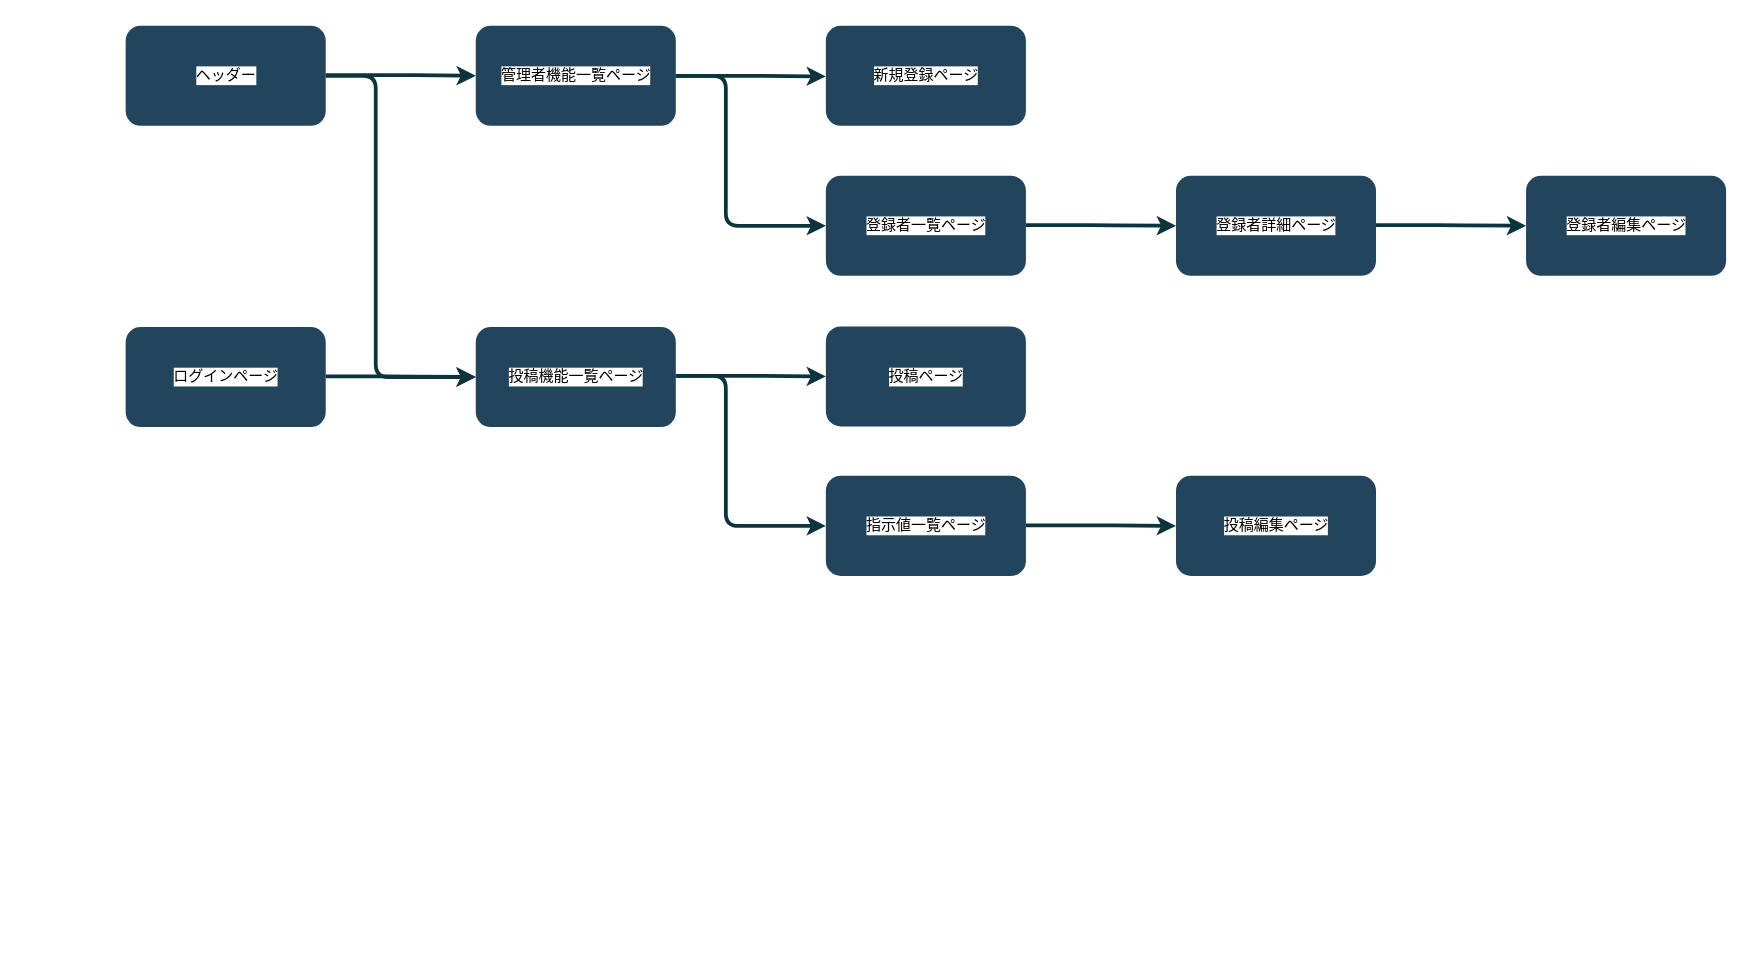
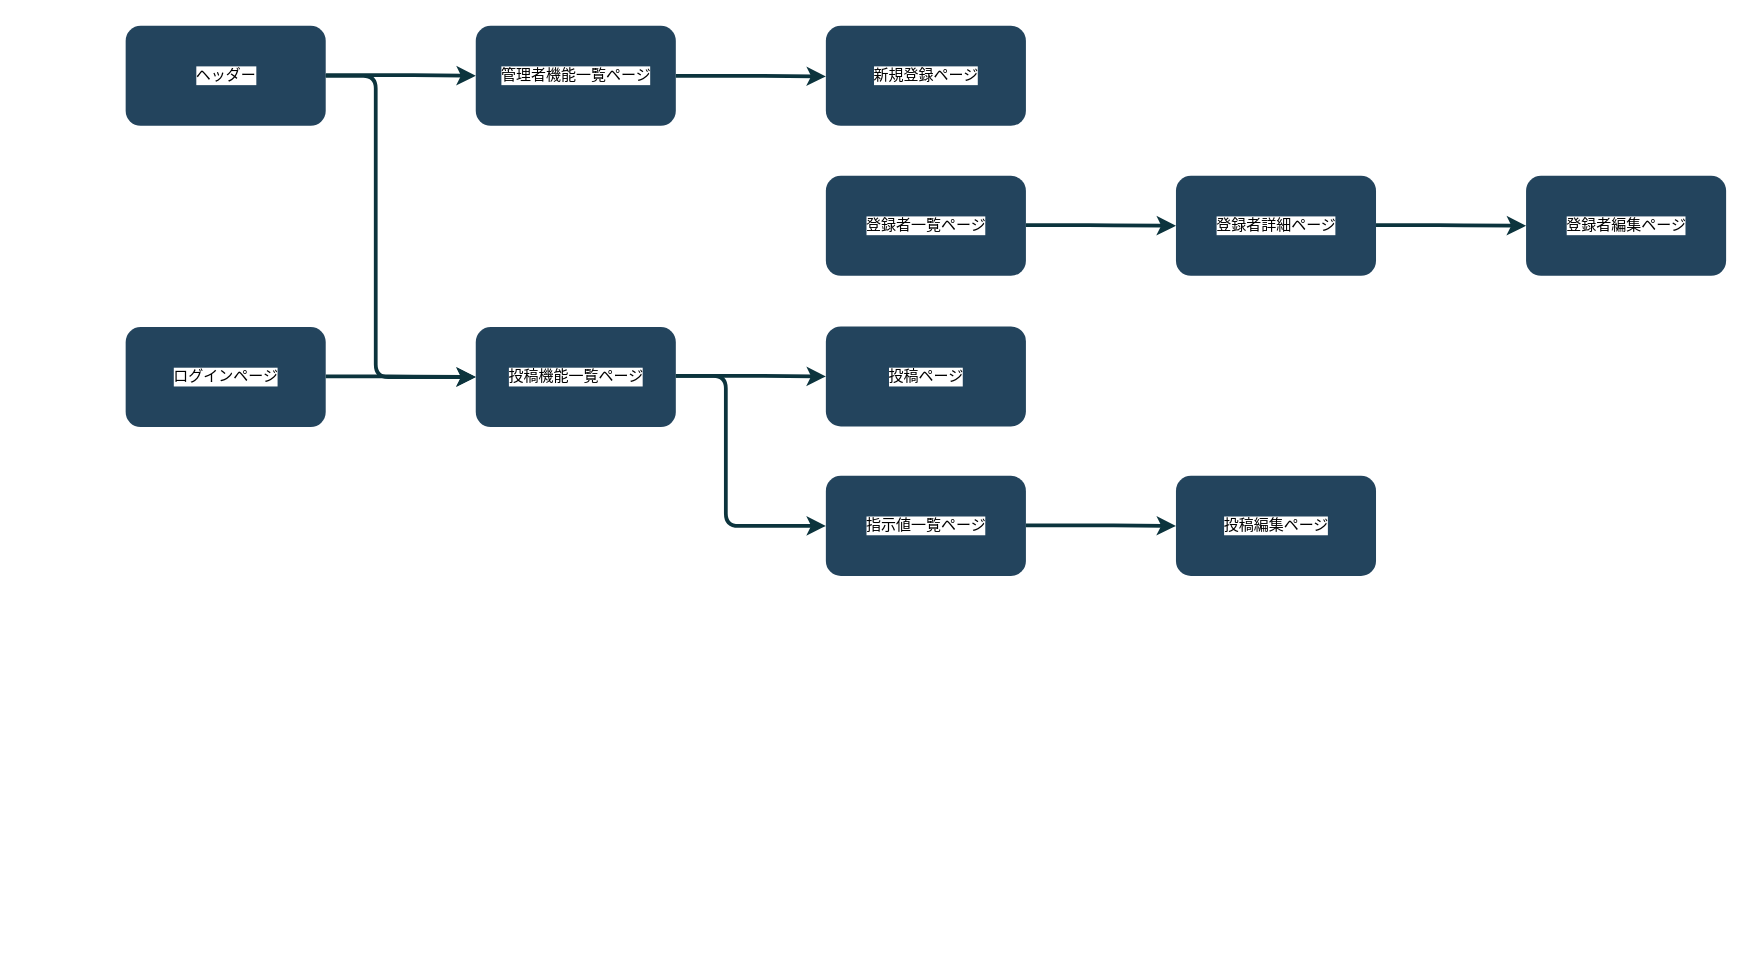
  <mxCell id="0" />
  <mxCell id="1" parent="0" />
  <mxCell id="2" value="ログインページ" style="rounded=1;fillColor=#23445D;strokeColor=none;strokeWidth=2;fontFamily=Helvetica;html=1;gradientColor=none;labelBackgroundColor=#FFFFFF;" parent="1" vertex="1"><mxGeometry x="100" y="261" width="160" height="80" as="geometry" /></mxCell>
- <mxCell id="3" value="" style="edgeStyle=elbowEdgeStyle;elbow=horizontal;strokeWidth=3;strokeColor=#0C343D;fontFamily=Helvetica;html=1;entryX=0;entryY=0.5;entryDx=0;entryDy=0;" parent="1" source="7" target="10" edge="1"><mxGeometry x="-676.451" y="1010" width="131.973" height="100" as="geometry"><mxPoint x="550" y="170" as="sourcePoint" /><mxPoint x="370" y="60" as="targetPoint" /><Array as="points"><mxPoint x="580" y="60" /><mxPoint x="580" y="70" /><mxPoint x="610" y="380" /><mxPoint x="550" y="440" /><mxPoint x="340" y="400" /><mxPoint x="320" y="520" /><mxPoint x="320" y="330" /><mxPoint x="320" y="190" /><mxPoint x="300" y="100" /></Array></mxGeometry></mxCell>
  <mxCell id="4" value="" style="edgeStyle=elbowEdgeStyle;elbow=horizontal;strokeWidth=3;strokeColor=#0C343D;fontFamily=Helvetica;html=1;entryX=0;entryY=0.5;entryDx=0;entryDy=0;" edge="1" parent="1"><mxGeometry x="-240.551" y="820" width="131.973" height="100" as="geometry"><mxPoint x="260.004" y="59.5" as="sourcePoint" /><mxPoint x="380" y="60" as="targetPoint" /><Array as="points" /></mxGeometry></mxCell>
  <mxCell id="5" value="投稿機能一覧ページ" style="rounded=1;fillColor=#23445D;strokeColor=none;strokeWidth=2;fontFamily=Helvetica;html=1;gradientColor=none;labelBackgroundColor=#FFFFFF;" vertex="1" parent="1"><mxGeometry x="380" y="261" width="160" height="80" as="geometry" /></mxCell>
  <mxCell id="6" value="ヘッダー" style="rounded=1;fillColor=#23445D;strokeColor=none;strokeWidth=2;fontFamily=Helvetica;html=1;gradientColor=none;labelBackgroundColor=#FFFFFF;" vertex="1" parent="1"><mxGeometry x="100" y="20" width="160" height="80" as="geometry" /></mxCell>
  <mxCell id="7" value="管理者機能一覧ページ" style="rounded=1;fillColor=#23445D;strokeColor=none;strokeWidth=2;fontFamily=Helvetica;html=1;gradientColor=none;labelBackgroundColor=#FFFFFF;" vertex="1" parent="1"><mxGeometry x="380" y="20" width="160" height="80" as="geometry" /></mxCell>
  <mxCell id="8" value="" style="edgeStyle=elbowEdgeStyle;elbow=horizontal;strokeWidth=3;strokeColor=#0C343D;fontFamily=Helvetica;html=1;entryX=0;entryY=0.5;entryDx=0;entryDy=0;" edge="1" parent="1"><mxGeometry x="-240.551" y="1061" width="131.973" height="100" as="geometry"><mxPoint x="260.004" y="300.5" as="sourcePoint" /><mxPoint x="380" y="301" as="targetPoint" /><Array as="points" /></mxGeometry></mxCell>
  <mxCell id="9" value="新規登録ページ" style="rounded=1;fillColor=#23445D;strokeColor=none;strokeWidth=2;fontFamily=Helvetica;html=1;gradientColor=none;labelBackgroundColor=#FFFFFF;" vertex="1" parent="1"><mxGeometry x="660" y="20" width="160" height="80" as="geometry" /></mxCell>
  <mxCell id="10" value="登録者一覧ページ" style="rounded=1;fillColor=#23445D;strokeColor=none;strokeWidth=2;fontFamily=Helvetica;html=1;gradientColor=none;labelBackgroundColor=#FFFFFF;" vertex="1" parent="1"><mxGeometry x="660" y="140" width="160" height="80" as="geometry" /></mxCell>
  <mxCell id="11" value="登録者詳細ページ" style="rounded=1;fillColor=#23445D;strokeColor=none;strokeWidth=2;fontFamily=Helvetica;html=1;gradientColor=none;labelBackgroundColor=#FFFFFF;" vertex="1" parent="1"><mxGeometry x="940" y="140" width="160" height="80" as="geometry" /></mxCell>
  <mxCell id="12" value="登録者編集ページ" style="rounded=1;fillColor=#23445D;strokeColor=none;strokeWidth=2;fontFamily=Helvetica;html=1;gradientColor=none;labelBackgroundColor=#FFFFFF;" vertex="1" parent="1"><mxGeometry x="1220" y="140" width="160" height="80" as="geometry" /></mxCell>
  <mxCell id="13" value="" style="edgeStyle=elbowEdgeStyle;elbow=horizontal;strokeWidth=3;strokeColor=#0C343D;fontFamily=Helvetica;html=1;entryX=0;entryY=0.5;entryDx=0;entryDy=0;" edge="1" parent="1"><mxGeometry x="39.449" y="820.5" width="131.973" height="100" as="geometry"><mxPoint x="540.004" y="60" as="sourcePoint" /><mxPoint x="660" y="60.5" as="targetPoint" /><Array as="points" /></mxGeometry></mxCell>
  <mxCell id="14" value="" style="edgeStyle=elbowEdgeStyle;elbow=horizontal;strokeWidth=3;strokeColor=#0C343D;fontFamily=Helvetica;html=1;entryX=0;entryY=0.5;entryDx=0;entryDy=0;" edge="1" parent="1"><mxGeometry x="319.449" y="940" width="131.973" height="100" as="geometry"><mxPoint x="820.004" y="179.5" as="sourcePoint" /><mxPoint x="940" y="180" as="targetPoint" /><Array as="points" /></mxGeometry></mxCell>
  <mxCell id="15" value="" style="edgeStyle=elbowEdgeStyle;elbow=horizontal;strokeWidth=3;strokeColor=#0C343D;fontFamily=Helvetica;html=1;entryX=0;entryY=0.5;entryDx=0;entryDy=0;" edge="1" parent="1"><mxGeometry x="599.449" y="940" width="131.973" height="100" as="geometry"><mxPoint x="1100.004" y="179.5" as="sourcePoint" /><mxPoint x="1220" y="180" as="targetPoint" /><Array as="points" /></mxGeometry></mxCell>
  <mxCell id="16" value="" style="edgeStyle=elbowEdgeStyle;elbow=horizontal;strokeWidth=3;strokeColor=#0C343D;fontFamily=Helvetica;html=1;entryX=0;entryY=0.5;entryDx=0;entryDy=0;" edge="1" parent="1" target="5"><mxGeometry x="-956.451" y="1010" width="131.973" height="100" as="geometry"><mxPoint x="260" y="60" as="sourcePoint" /><mxPoint x="380" y="180" as="targetPoint" /><Array as="points"><mxPoint x="300" y="60" /><mxPoint x="300" y="70" /><mxPoint x="330" y="380" /><mxPoint x="270" y="440" /><mxPoint y="400" x="60" /><mxPoint x="40" y="520" /><mxPoint x="40" y="330" /><mxPoint x="40" y="190" /><mxPoint x="20" y="100" /></Array></mxGeometry></mxCell>
  <mxCell id="17" value="投稿ページ" style="rounded=1;fillColor=#23445D;strokeColor=none;strokeWidth=2;fontFamily=Helvetica;html=1;gradientColor=none;labelBackgroundColor=#FFFFFF;" vertex="1" parent="1"><mxGeometry x="660" y="260.5" width="160" height="80" as="geometry" /></mxCell>
  <mxCell id="18" value="指示値一覧ページ" style="rounded=1;fillColor=#23445D;strokeColor=none;strokeWidth=2;fontFamily=Helvetica;html=1;gradientColor=none;labelBackgroundColor=#FFFFFF;" vertex="1" parent="1"><mxGeometry x="660" y="380" width="160" height="80" as="geometry" /></mxCell>
  <mxCell id="19" value="投稿編集ページ" style="rounded=1;fillColor=#23445D;strokeColor=none;strokeWidth=2;fontFamily=Helvetica;html=1;gradientColor=none;labelBackgroundColor=#FFFFFF;" vertex="1" parent="1"><mxGeometry x="940" y="380" width="160" height="80" as="geometry" /></mxCell>
  <mxCell id="20" value="" style="edgeStyle=elbowEdgeStyle;elbow=horizontal;strokeWidth=3;strokeColor=#0C343D;fontFamily=Helvetica;html=1;entryX=0;entryY=0.5;entryDx=0;entryDy=0;" edge="1" parent="1"><mxGeometry x="39.449" y="1060.5" width="131.973" height="100" as="geometry"><mxPoint x="540.004" y="300" as="sourcePoint" /><mxPoint x="660" y="300.5" as="targetPoint" /><Array as="points" /></mxGeometry></mxCell>
  <mxCell id="21" value="" style="edgeStyle=elbowEdgeStyle;elbow=horizontal;strokeWidth=3;strokeColor=#0C343D;fontFamily=Helvetica;html=1;entryX=0;entryY=0.5;entryDx=0;entryDy=0;" edge="1" parent="1"><mxGeometry x="319.449" y="1180" width="131.973" height="100" as="geometry"><mxPoint x="820.004" y="419.5" as="sourcePoint" /><mxPoint x="940" y="420" as="targetPoint" /><Array as="points" /></mxGeometry></mxCell>
  <mxCell id="22" value="" style="edgeStyle=elbowEdgeStyle;elbow=horizontal;strokeWidth=3;strokeColor=#0C343D;fontFamily=Helvetica;html=1;entryX=0;entryY=0.5;entryDx=0;entryDy=0;" edge="1" parent="1"><mxGeometry x="-676.451" y="1250" width="131.973" height="100" as="geometry"><mxPoint x="540" y="300" as="sourcePoint" /><mxPoint x="660" y="420" as="targetPoint" /><Array as="points"><mxPoint x="580" y="300" /><mxPoint x="580" y="310" /><mxPoint x="610" y="620" /><mxPoint x="550" y="680" /><mxPoint x="340" y="640" /><mxPoint x="320" y="760" /><mxPoint x="320" y="570" /><mxPoint x="320" y="430" /><mxPoint x="300" y="340" /></Array></mxGeometry></mxCell>
